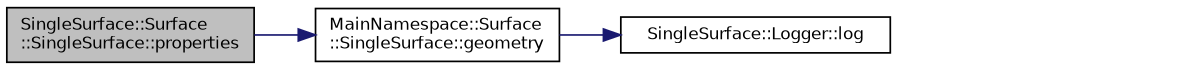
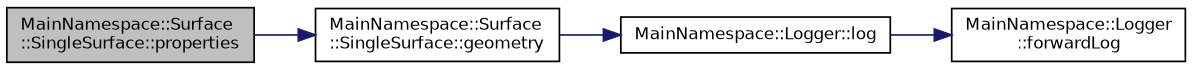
  digraph {
    rankdir=LR
    node [color=black fillcolor=white fontname=Helvetica fontsize=10 shape=record style=filled]
    edge [color=midnightblue fontname=Helvetica fontsize=10 labelfontname=Helvetica labelfontsize=10 style=solid]
-   n1 [fillcolor=grey75 fontcolor=black height=0.2 label="SingleSurface::Surface\l::SingleSurface::properties" width=0.4]
+   n1 [fillcolor=grey75 fontcolor=black height=0.2 label="MainNamespace::Surface\l::SingleSurface::properties" width=0.4]
    n2 [height=0.2 label="MainNamespace::Surface\l::SingleSurface::geometry" width=0.4]
-   n3 [height=0.2 label="SingleSurface::Logger::log" width=0.4]
+   n3 [height=0.2 label="MainNamespace::Logger::log" width=0.4]
+   n4 [height=0.2 label="MainNamespace::Logger\l::forwardLog" width=0.4]
    n1 -> n2
    n2 -> n3
+   n3 -> n4
  }
